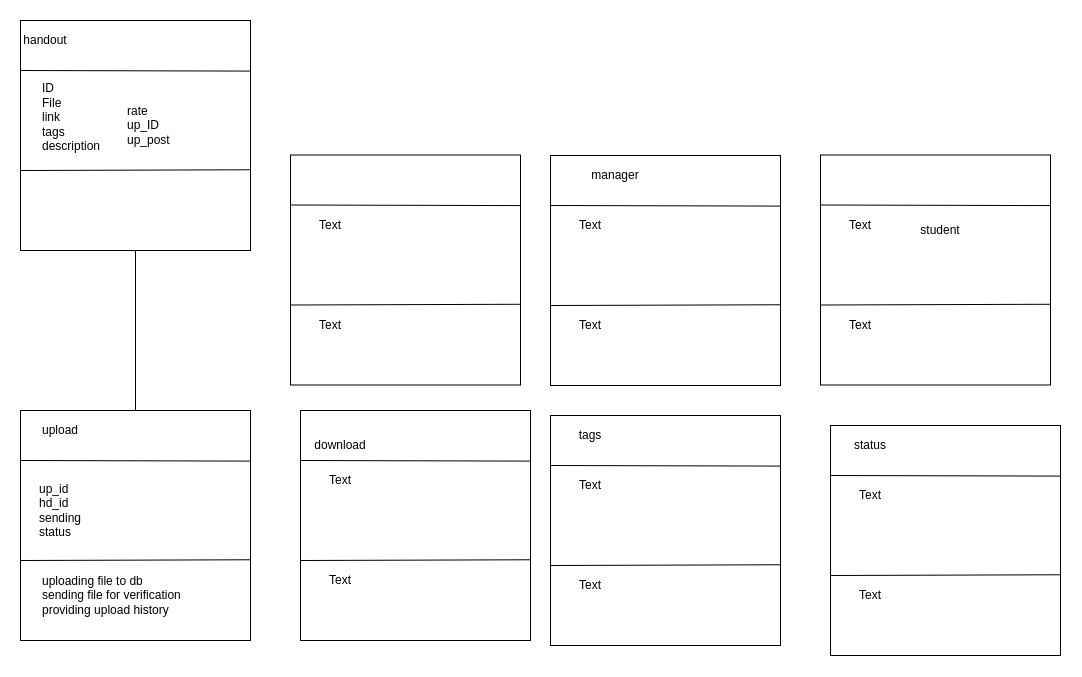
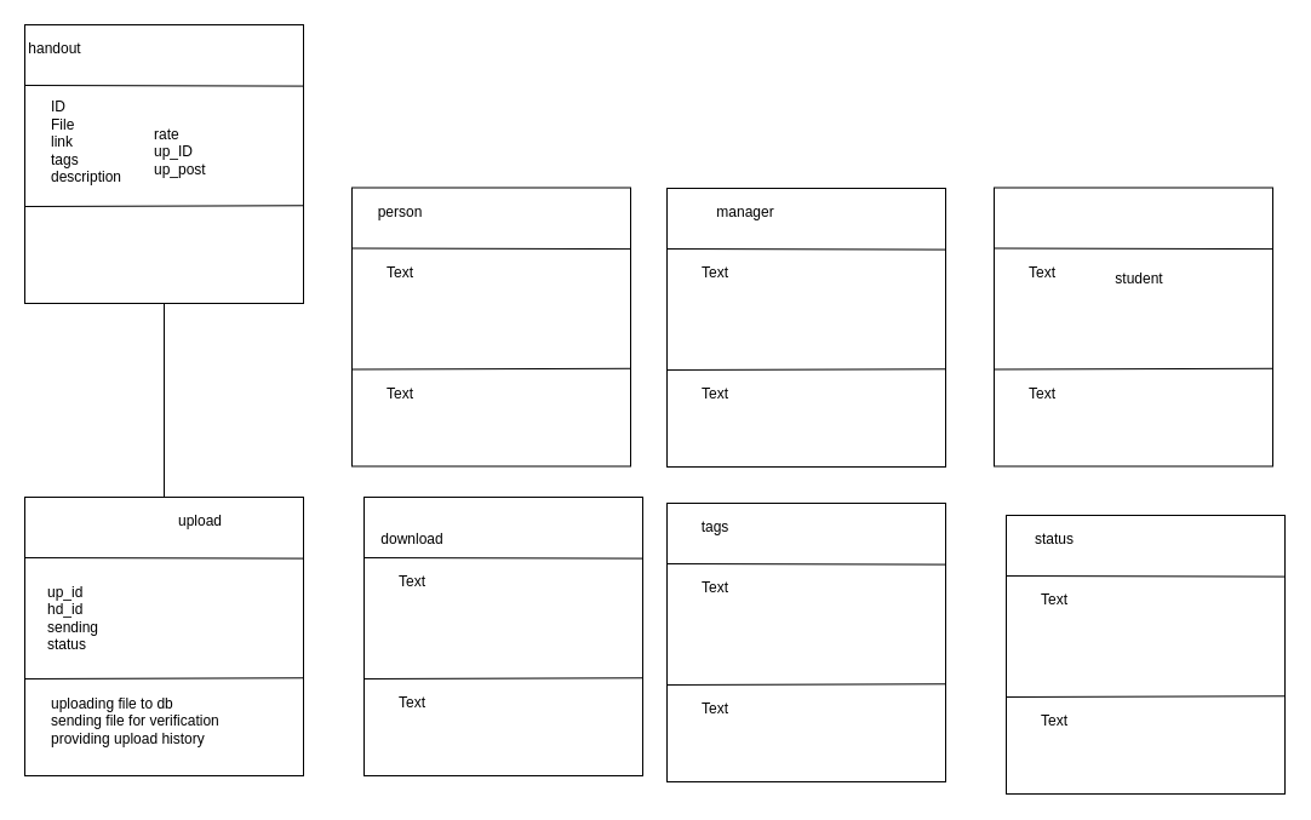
  <mxCell id="0" />
  <mxCell id="1" parent="0" />
  <mxCell id="2" value="" style="whiteSpace=wrap;html=1;aspect=fixed;" vertex="1" parent="1"><mxGeometry x="300" y="410" width="230" height="230" as="geometry" /></mxCell>
  <mxCell id="3" value="" style="endArrow=none;html=1;entryX=1.001;entryY=0.649;entryDx=0;entryDy=0;exitX=0;exitY=0.25;exitDx=0;exitDy=0;entryPerimeter=0;" edge="1" parent="1" target="2"><mxGeometry width="50" height="50" relative="1" as="geometry"><mxPoint x="300" y="560" as="sourcePoint" /><mxPoint x="510" y="560" as="targetPoint" /></mxGeometry></mxCell>
  <mxCell id="4" value="" style="endArrow=none;html=1;entryX=1.001;entryY=0.22;entryDx=0;entryDy=0;exitX=0;exitY=0.25;exitDx=0;exitDy=0;entryPerimeter=0;" edge="1" parent="1" target="2"><mxGeometry width="50" height="50" relative="1" as="geometry"><mxPoint x="300" y="460" as="sourcePoint" /><mxPoint x="510" y="460" as="targetPoint" /></mxGeometry></mxCell>
  <mxCell id="5" value="download" style="text;html=1;strokeColor=none;fillColor=none;align=center;verticalAlign=middle;whiteSpace=wrap;rounded=0;" vertex="1" parent="1"><mxGeometry x="320" y="435" width="40" height="20" as="geometry" /></mxCell>
  <mxCell id="6" value="Text" style="text;html=1;strokeColor=none;fillColor=none;align=center;verticalAlign=middle;whiteSpace=wrap;rounded=0;" vertex="1" parent="1"><mxGeometry x="320" y="470" width="40" height="20" as="geometry" /></mxCell>
  <mxCell id="7" value="Text" style="text;html=1;strokeColor=none;fillColor=none;align=center;verticalAlign=middle;whiteSpace=wrap;rounded=0;" vertex="1" parent="1"><mxGeometry x="320" y="570" width="40" height="20" as="geometry" /></mxCell>
  <mxCell id="8" value="" style="whiteSpace=wrap;html=1;aspect=fixed;" vertex="1" parent="1"><mxGeometry y="410" width="230" height="230" as="geometry" x="20" /></mxCell>
  <mxCell id="9" value="" style="endArrow=none;html=1;entryX=1.001;entryY=0.649;entryDx=0;entryDy=0;exitX=0;exitY=0.25;exitDx=0;exitDy=0;entryPerimeter=0;" edge="1" target="8" parent="1"><mxGeometry width="50" height="50" relative="1" as="geometry"><mxPoint y="560" as="sourcePoint" x="20" /><mxPoint x="230" y="560" as="targetPoint" /></mxGeometry></mxCell>
  <mxCell id="10" value="" style="endArrow=none;html=1;entryX=1.001;entryY=0.22;entryDx=0;entryDy=0;exitX=0;exitY=0.25;exitDx=0;exitDy=0;entryPerimeter=0;" edge="1" target="8" parent="1"><mxGeometry width="50" height="50" relative="1" as="geometry"><mxPoint y="460" as="sourcePoint" x="20" /><mxPoint x="230" y="460" as="targetPoint" /></mxGeometry></mxCell>
- <mxCell id="11" value="upload" style="text;html=1;strokeColor=none;fillColor=none;align=center;verticalAlign=middle;whiteSpace=wrap;rounded=0;" vertex="1" parent="1"><mxGeometry x="40" y="420" width="40" height="20" as="geometry" /></mxCell>
+ <mxCell id="11" value="upload" style="text;html=1;strokeColor=none;fillColor=none;align=center;verticalAlign=middle;whiteSpace=wrap;rounded=0;" vertex="1" parent="1"><mxGeometry x="145" y="420" width="40" height="20" as="geometry" /></mxCell>
  <mxCell id="12" value="&lt;div style=&quot;text-align: left&quot;&gt;&lt;span&gt;up_id&lt;/span&gt;&lt;/div&gt;&lt;div style=&quot;text-align: left&quot;&gt;&lt;span&gt;hd_id&lt;/span&gt;&lt;/div&gt;&lt;div style=&quot;text-align: left&quot;&gt;&lt;span&gt;sending&lt;/span&gt;&lt;/div&gt;&lt;div style=&quot;text-align: left&quot;&gt;&lt;span&gt;status&lt;/span&gt;&lt;/div&gt;" style="text;html=1;strokeColor=none;fillColor=none;align=center;verticalAlign=middle;whiteSpace=wrap;rounded=0;" vertex="1" parent="1"><mxGeometry x="40" y="470" width="40" height="80" as="geometry" /></mxCell>
  <mxCell id="13" value="uploading file to db&lt;br&gt;sending file for verification&amp;nbsp;&lt;br&gt;providing upload history&amp;nbsp;&lt;br&gt;" style="text;html=1;strokeColor=none;fillColor=none;align=left;verticalAlign=middle;whiteSpace=wrap;rounded=0;" vertex="1" parent="1"><mxGeometry x="40" y="570" width="190" height="50" as="geometry" /></mxCell>
  <mxCell id="14" value="" style="whiteSpace=wrap;html=1;aspect=fixed;" vertex="1" parent="1"><mxGeometry x="290" y="154.5" width="230" height="230" as="geometry" /></mxCell>
  <mxCell id="15" value="" style="endArrow=none;html=1;entryX=1.001;entryY=0.649;entryDx=0;entryDy=0;exitX=0;exitY=0.25;exitDx=0;exitDy=0;entryPerimeter=0;" edge="1" target="14" parent="1"><mxGeometry width="50" height="50" relative="1" as="geometry"><mxPoint x="290" y="304.5" as="sourcePoint" /><mxPoint x="500" y="304.5" as="targetPoint" /></mxGeometry></mxCell>
  <mxCell id="16" value="" style="endArrow=none;html=1;entryX=1.001;entryY=0.22;entryDx=0;entryDy=0;exitX=0;exitY=0.25;exitDx=0;exitDy=0;entryPerimeter=0;" edge="1" target="14" parent="1"><mxGeometry width="50" height="50" relative="1" as="geometry"><mxPoint x="290" y="204.5" as="sourcePoint" /><mxPoint x="500" y="204.5" as="targetPoint" /></mxGeometry></mxCell>
+ <mxCell id="17" value="person" style="text;html=1;strokeColor=none;fillColor=none;align=center;verticalAlign=middle;whiteSpace=wrap;rounded=0;" vertex="1" parent="1"><mxGeometry x="310" y="164.5" width="40" height="20" as="geometry" /></mxCell>
  <mxCell id="18" value="Text" style="text;html=1;strokeColor=none;fillColor=none;align=center;verticalAlign=middle;whiteSpace=wrap;rounded=0;" vertex="1" parent="1"><mxGeometry x="310" y="214.5" width="40" height="20" as="geometry" /></mxCell>
  <mxCell id="19" value="Text" style="text;html=1;strokeColor=none;fillColor=none;align=center;verticalAlign=middle;whiteSpace=wrap;rounded=0;" vertex="1" parent="1"><mxGeometry x="310" y="314.5" width="40" height="20" as="geometry" /></mxCell>
  <mxCell id="20" value="" style="whiteSpace=wrap;html=1;aspect=fixed;" vertex="1" parent="1"><mxGeometry y="20" width="230" height="230" as="geometry" x="20" /></mxCell>
  <mxCell id="21" value="" style="endArrow=none;html=1;entryX=1.001;entryY=0.649;entryDx=0;entryDy=0;exitX=0;exitY=0.25;exitDx=0;exitDy=0;entryPerimeter=0;" edge="1" target="20" parent="1"><mxGeometry width="50" height="50" relative="1" as="geometry"><mxPoint y="170" as="sourcePoint" x="20" /><mxPoint x="230" y="170" as="targetPoint" /></mxGeometry></mxCell>
  <mxCell id="22" value="" style="endArrow=none;html=1;entryX=1.001;entryY=0.22;entryDx=0;entryDy=0;exitX=0;exitY=0.25;exitDx=0;exitDy=0;entryPerimeter=0;" edge="1" target="20" parent="1"><mxGeometry width="50" height="50" relative="1" as="geometry"><mxPoint y="70" as="sourcePoint" x="20" /><mxPoint x="230" y="70" as="targetPoint" /></mxGeometry></mxCell>
  <mxCell id="23" value="handout" style="text;html=1;strokeColor=none;fillColor=none;align=center;verticalAlign=middle;whiteSpace=wrap;rounded=0;" vertex="1" parent="1"><mxGeometry x="25" y="30" width="40" height="20" as="geometry" /></mxCell>
  <mxCell id="24" value="ID&amp;nbsp;&lt;br&gt;File&amp;nbsp;&lt;br&gt;link&amp;nbsp;&lt;br&gt;tags&amp;nbsp;&lt;br&gt;description&lt;br&gt;&lt;br&gt;" style="text;html=1;strokeColor=none;fillColor=none;align=left;verticalAlign=middle;whiteSpace=wrap;rounded=0;" vertex="1" parent="1"><mxGeometry x="40" y="80.5" width="40" height="86" as="geometry" /></mxCell>
  <mxCell id="25" value="" style="whiteSpace=wrap;html=1;aspect=fixed;" vertex="1" parent="1"><mxGeometry x="550" y="155" width="230" height="230" as="geometry" /></mxCell>
  <mxCell id="26" value="" style="endArrow=none;html=1;entryX=1.001;entryY=0.649;entryDx=0;entryDy=0;exitX=0;exitY=0.25;exitDx=0;exitDy=0;entryPerimeter=0;" edge="1" target="25" parent="1"><mxGeometry width="50" height="50" relative="1" as="geometry"><mxPoint x="550" y="305" as="sourcePoint" /><mxPoint x="760" y="305" as="targetPoint" /></mxGeometry></mxCell>
  <mxCell id="27" value="" style="endArrow=none;html=1;entryX=1.001;entryY=0.22;entryDx=0;entryDy=0;exitX=0;exitY=0.25;exitDx=0;exitDy=0;entryPerimeter=0;" edge="1" target="25" parent="1"><mxGeometry width="50" height="50" relative="1" as="geometry"><mxPoint x="550" y="205" as="sourcePoint" /><mxPoint x="760" y="205" as="targetPoint" /></mxGeometry></mxCell>
  <mxCell id="28" value="manager" style="text;html=1;strokeColor=none;fillColor=none;align=center;verticalAlign=middle;whiteSpace=wrap;rounded=0;" vertex="1" parent="1"><mxGeometry x="595" y="165" width="40" height="20" as="geometry" /></mxCell>
  <mxCell id="29" value="Text" style="text;html=1;strokeColor=none;fillColor=none;align=center;verticalAlign=middle;whiteSpace=wrap;rounded=0;" vertex="1" parent="1"><mxGeometry x="570" y="215" width="40" height="20" as="geometry" /></mxCell>
  <mxCell id="30" value="Text" style="text;html=1;strokeColor=none;fillColor=none;align=center;verticalAlign=middle;whiteSpace=wrap;rounded=0;" vertex="1" parent="1"><mxGeometry x="570" y="315" width="40" height="20" as="geometry" /></mxCell>
  <mxCell id="31" value="" style="whiteSpace=wrap;html=1;aspect=fixed;" vertex="1" parent="1"><mxGeometry x="820" y="154.5" width="230" height="230" as="geometry" /></mxCell>
  <mxCell id="32" value="" style="endArrow=none;html=1;entryX=1.001;entryY=0.649;entryDx=0;entryDy=0;exitX=0;exitY=0.25;exitDx=0;exitDy=0;entryPerimeter=0;" edge="1" target="31" parent="1"><mxGeometry width="50" height="50" relative="1" as="geometry"><mxPoint x="820" y="304.5" as="sourcePoint" /><mxPoint x="1030" y="304.5" as="targetPoint" /></mxGeometry></mxCell>
  <mxCell id="33" value="" style="endArrow=none;html=1;entryX=1.001;entryY=0.22;entryDx=0;entryDy=0;exitX=0;exitY=0.25;exitDx=0;exitDy=0;entryPerimeter=0;" edge="1" target="31" parent="1"><mxGeometry width="50" height="50" relative="1" as="geometry"><mxPoint x="820" y="204.5" as="sourcePoint" /><mxPoint x="1030" y="204.5" as="targetPoint" /></mxGeometry></mxCell>
  <mxCell id="34" value="student" style="text;html=1;strokeColor=none;fillColor=none;align=center;verticalAlign=middle;whiteSpace=wrap;rounded=0;" vertex="1" parent="1"><mxGeometry x="920" y="219.5" width="40" height="20" as="geometry" /></mxCell>
  <mxCell id="35" value="Text" style="text;html=1;strokeColor=none;fillColor=none;align=center;verticalAlign=middle;whiteSpace=wrap;rounded=0;" vertex="1" parent="1"><mxGeometry x="840" y="214.5" width="40" height="20" as="geometry" /></mxCell>
  <mxCell id="36" value="Text" style="text;html=1;strokeColor=none;fillColor=none;align=center;verticalAlign=middle;whiteSpace=wrap;rounded=0;" vertex="1" parent="1"><mxGeometry x="840" y="314.5" width="40" height="20" as="geometry" /></mxCell>
  <mxCell id="37" value="" style="whiteSpace=wrap;html=1;aspect=fixed;" vertex="1" parent="1"><mxGeometry x="550" y="415" width="230" height="230" as="geometry" /></mxCell>
  <mxCell id="38" value="" style="endArrow=none;html=1;entryX=1.001;entryY=0.649;entryDx=0;entryDy=0;exitX=0;exitY=0.25;exitDx=0;exitDy=0;entryPerimeter=0;" edge="1" target="37" parent="1"><mxGeometry width="50" height="50" relative="1" as="geometry"><mxPoint x="550" y="565" as="sourcePoint" /><mxPoint x="760" y="565" as="targetPoint" /></mxGeometry></mxCell>
  <mxCell id="39" value="" style="endArrow=none;html=1;entryX=1.001;entryY=0.22;entryDx=0;entryDy=0;exitX=0;exitY=0.25;exitDx=0;exitDy=0;entryPerimeter=0;" edge="1" target="37" parent="1"><mxGeometry width="50" height="50" relative="1" as="geometry"><mxPoint x="550" y="465" as="sourcePoint" /><mxPoint x="760" y="465" as="targetPoint" /></mxGeometry></mxCell>
  <mxCell id="40" value="tags" style="text;html=1;strokeColor=none;fillColor=none;align=center;verticalAlign=middle;whiteSpace=wrap;rounded=0;" vertex="1" parent="1"><mxGeometry x="570" y="425" width="40" height="20" as="geometry" /></mxCell>
  <mxCell id="41" value="Text" style="text;html=1;strokeColor=none;fillColor=none;align=center;verticalAlign=middle;whiteSpace=wrap;rounded=0;" vertex="1" parent="1"><mxGeometry x="570" y="475" width="40" height="20" as="geometry" /></mxCell>
  <mxCell id="42" value="Text" style="text;html=1;strokeColor=none;fillColor=none;align=center;verticalAlign=middle;whiteSpace=wrap;rounded=0;" vertex="1" parent="1"><mxGeometry x="570" y="575" width="40" height="20" as="geometry" /></mxCell>
  <mxCell id="43" value="" style="whiteSpace=wrap;html=1;aspect=fixed;" vertex="1" parent="1"><mxGeometry x="830" y="425" width="230" height="230" as="geometry" /></mxCell>
  <mxCell id="44" value="" style="endArrow=none;html=1;entryX=1.001;entryY=0.649;entryDx=0;entryDy=0;exitX=0;exitY=0.25;exitDx=0;exitDy=0;entryPerimeter=0;" edge="1" target="43" parent="1"><mxGeometry width="50" height="50" relative="1" as="geometry"><mxPoint x="830" y="575" as="sourcePoint" /><mxPoint x="1040" y="575" as="targetPoint" /></mxGeometry></mxCell>
  <mxCell id="45" value="" style="endArrow=none;html=1;entryX=1.001;entryY=0.22;entryDx=0;entryDy=0;exitX=0;exitY=0.25;exitDx=0;exitDy=0;entryPerimeter=0;" edge="1" target="43" parent="1"><mxGeometry width="50" height="50" relative="1" as="geometry"><mxPoint x="830" y="475" as="sourcePoint" /><mxPoint x="1040" y="475" as="targetPoint" /></mxGeometry></mxCell>
  <mxCell id="46" value="status" style="text;html=1;strokeColor=none;fillColor=none;align=center;verticalAlign=middle;whiteSpace=wrap;rounded=0;" vertex="1" parent="1"><mxGeometry x="850" y="435" width="40" height="20" as="geometry" /></mxCell>
  <mxCell id="47" value="Text" style="text;html=1;strokeColor=none;fillColor=none;align=center;verticalAlign=middle;whiteSpace=wrap;rounded=0;" vertex="1" parent="1"><mxGeometry x="850" y="485" width="40" height="20" as="geometry" /></mxCell>
  <mxCell id="48" value="Text" style="text;html=1;strokeColor=none;fillColor=none;align=center;verticalAlign=middle;whiteSpace=wrap;rounded=0;" vertex="1" parent="1"><mxGeometry x="850" y="585" width="40" height="20" as="geometry" /></mxCell>
  <mxCell id="49" value="rate&lt;br&gt;up_ID&lt;br&gt;up_post&amp;nbsp;&lt;br&gt;" style="text;html=1;strokeColor=none;fillColor=none;align=left;verticalAlign=middle;whiteSpace=wrap;rounded=0;" vertex="1" parent="1"><mxGeometry x="125" y="82" width="40" height="86" as="geometry" /></mxCell>
  <mxCell id="50" value="" style="endArrow=none;html=1;entryX=0.5;entryY=1;entryDx=0;entryDy=0;" edge="1" parent="1" source="8" target="20"><mxGeometry width="50" height="50" relative="1" as="geometry"><mxPoint x="30" y="730" as="sourcePoint" /><mxPoint x="80" y="680" as="targetPoint" /></mxGeometry></mxCell>
